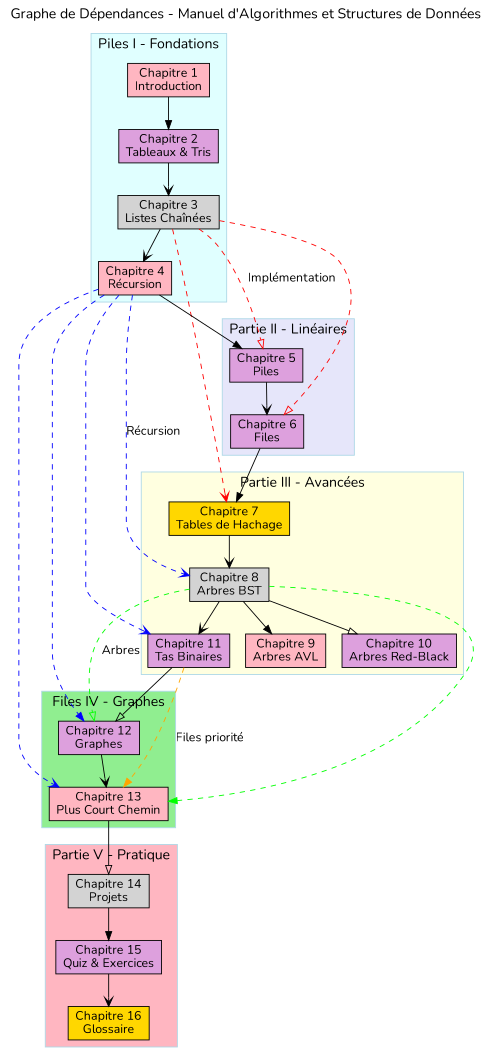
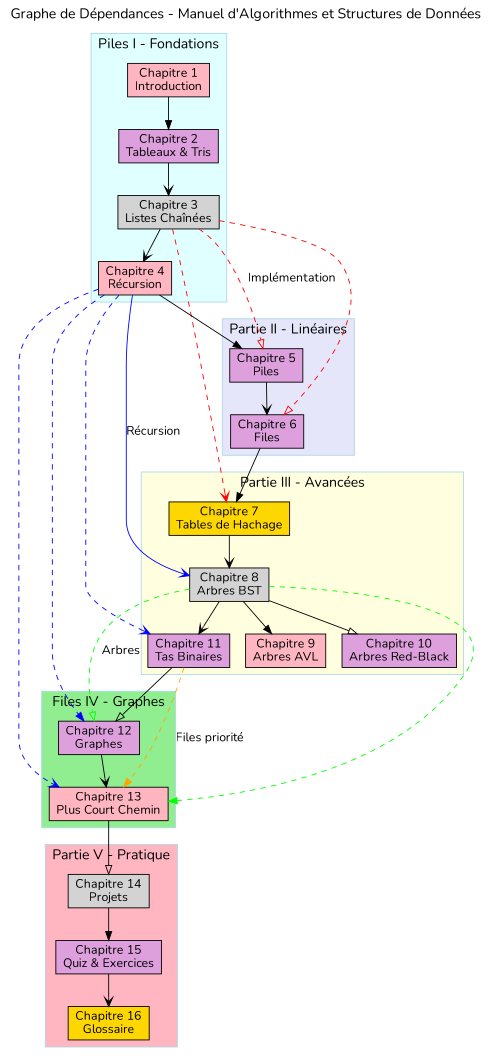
  digraph {
    fontname=Nunito
    fontsize=16
    label="Graphe de Dépendances - Manuel d'Algorithmes et Structures de Données"
    labelloc=t
    rankdir=TB
    node [fillcolor=plum fontname=Nunito shape=box style=filled]
    edge [arrowhead=vee fontname=Nunito]
    n1 [fillcolor=lightpink label="Chapitre 1\nIntroduction"]
    n2 [label="Chapitre 2\nTableaux & Tris"]
    n3 [fillcolor=lightgrey label="Chapitre 3\nListes Chaînées"]
    n4 [fillcolor=lightpink label="Chapitre 4\nRécursion"]
    n5 [label="Chapitre 5\nPiles"]
    n6 [label="Chapitre 6\nFiles"]
    n7 [fillcolor=gold label="Chapitre 7\nTables de Hachage"]
    n8 [fillcolor=lightgrey label="Chapitre 8\nArbres BST"]
    n9 [fillcolor=lightpink label="Chapitre 9\nArbres AVL"]
    n10 [label="Chapitre 10\nArbres Red-Black"]
    n11 [label="Chapitre 11\nTas Binaires"]
    n12 [label="Chapitre 12\nGraphes"]
    n13 [fillcolor=lightpink label="Chapitre 13\nPlus Court Chemin"]
    n14 [fillcolor=lightgrey label="Chapitre 14\nProjets"]
    n15 [label="Chapitre 15\nQuiz & Exercices"]
    n16 [fillcolor=gold label="Chapitre 16\nGlossaire"]
    subgraph cluster_1 {
      color=lightblue
      fillcolor=lightcyan
      label="Piles I - Fondations"
      style=filled
      n1
      n2
      n3
      n4
    }
    subgraph cluster_2 {
      color=lightblue
      fillcolor=lavender
      label="Partie II - Linéaires"
      style=filled
      n5
      n6
    }
    subgraph cluster_3 {
      color=lightblue
      fillcolor=lightyellow
      label="Partie III - Avancées"
      style=filled
      n7
      n8
      n9
      n10
      n11
    }
    subgraph cluster_4 {
      color=lightblue
      fillcolor=lightgreen
      label="Files IV - Graphes"
      style=filled
      n12
      n13
    }
    subgraph cluster_5 {
      color=lightblue
      fillcolor=lightpink
      label="Partie V - Pratique"
      style=filled
      n14
      n15
      n16
    }
    n1 -> n2 [arrowhead=normal]
    n2 -> n3
    n3 -> n4
    n3 -> n5 [arrowhead=onormal color=red label="Implémentation" style=dashed]
    n3 -> n6 [arrowhead=onormal color=red style=dashed]
    n3 -> n7 [color=red style=dashed]
    n4 -> n5 [arrowhead=normal]
-   n4 -> n8 [color=blue label="Récursion" style=dashed]
+   n4 -> n8 [color=blue label="Récursion" style=solid]
    n4 -> n11 [color=blue style=dashed]
    n4 -> n12 [arrowhead=normal color=blue style=dashed]
    n4 -> n13 [color=blue style=dashed]
    n5 -> n6
    n6 -> n7 [arrowhead=normal]
    n7 -> n8
    n8 -> n9 [arrowhead=normal]
    n8 -> n10 [arrowhead=onormal]
    n8 -> n11
    n8 -> n12 [arrowhead=onormal color=green label=Arbres style=dashed]
    n8 -> n13 [arrowhead=normal color=green style=dashed]
    n11 -> n12 [arrowhead=onormal]
    n11 -> n13 [arrowhead=normal color=orange label="Files priorité" style=dashed]
    n12 -> n13
    n13 -> n14 [arrowhead=onormal]
    n14 -> n15 [arrowhead=normal]
    n15 -> n16
  }
